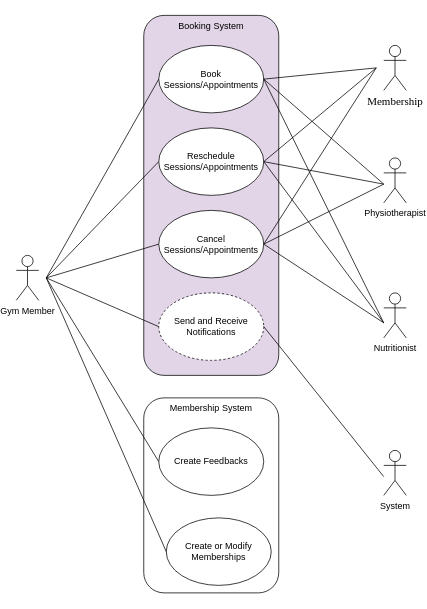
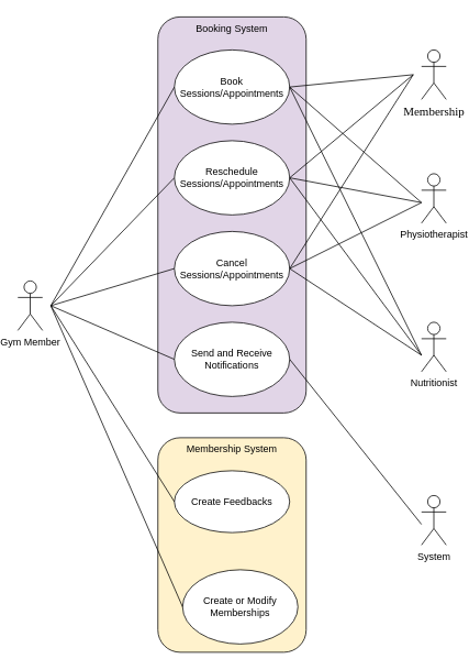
  <mxCell id="0" />
  <mxCell id="1" parent="0" />
- <mxCell id="2" value="Membership System" style="rounded=1;whiteSpace=wrap;html=1;verticalAlign=top;" parent="1" vertex="1"><mxGeometry x="190" y="530" width="180" height="260" as="geometry" /></mxCell>
+ <mxCell id="2" value="Membership System" style="rounded=1;whiteSpace=wrap;html=1;verticalAlign=top;fillColor=#fff2cc;" parent="1" vertex="1"><mxGeometry x="190" y="530" width="180" height="260" as="geometry" /></mxCell>
  <mxCell id="3" value="Booking System" style="rounded=1;whiteSpace=wrap;html=1;verticalAlign=top;fillColor=#e1d5e7;" parent="1" vertex="1"><mxGeometry x="190" y="20" width="180" height="480" as="geometry" /></mxCell>
  <mxCell id="4" value="Gym Member" style="shape=umlActor;verticalLabelPosition=bottom;verticalAlign=top;html=1;outlineConnect=0;" parent="1" vertex="1"><mxGeometry x="20" y="340" width="30" height="60" as="geometry" /></mxCell>
  <mxCell id="5" value="&lt;span id=&quot;docs-internal-guid-9bad511e-7fff-7c75-738a-3bb238ec5915&quot;&gt;&lt;span style=&quot;font-size: 11pt; font-family: Aptos; background-color: transparent; font-variant-numeric: normal; font-variant-east-asian: normal; font-variant-alternates: normal; font-variant-position: normal; vertical-align: baseline; white-space: pre-wrap;&quot;&gt;Membership&lt;/span&gt;&lt;/span&gt;" style="shape=umlActor;verticalLabelPosition=bottom;verticalAlign=top;html=1;outlineConnect=0;" parent="1" vertex="1"><mxGeometry x="510" y="60" width="30" height="60" as="geometry" /></mxCell>
  <mxCell id="6" value="Physiotherapist" style="shape=umlActor;verticalLabelPosition=bottom;verticalAlign=top;html=1;outlineConnect=0;" parent="1" vertex="1"><mxGeometry x="510" y="210" width="30" height="60" as="geometry" /></mxCell>
  <mxCell id="7" value="Nutritionist" style="shape=umlActor;verticalLabelPosition=bottom;verticalAlign=top;html=1;outlineConnect=0;" parent="1" vertex="1"><mxGeometry x="510" y="390" width="30" height="60" as="geometry" /></mxCell>
  <mxCell id="8" value="System" style="shape=umlActor;verticalLabelPosition=bottom;verticalAlign=top;html=1;outlineConnect=0;" parent="1" vertex="1"><mxGeometry x="510" y="600" width="30" height="60" as="geometry" /></mxCell>
  <mxCell id="9" value="Book Sessions/Appointments" style="ellipse;whiteSpace=wrap;html=1;" parent="1" vertex="1"><mxGeometry x="210" y="60" width="140" height="90" as="geometry" /></mxCell>
  <mxCell id="10" value="Reschedule Sessions/Appointments" style="ellipse;whiteSpace=wrap;html=1;" parent="1" vertex="1"><mxGeometry x="210" y="170" width="140" height="90" as="geometry" /></mxCell>
  <mxCell id="11" value="Cancel Sessions/Appointments" style="ellipse;whiteSpace=wrap;html=1;" parent="1" vertex="1"><mxGeometry x="210" y="280" width="140" height="90" as="geometry" /></mxCell>
- <mxCell id="12" value="Create Feedbacks" style="ellipse;whiteSpace=wrap;html=1;" parent="1" vertex="1"><mxGeometry x="210" y="570" width="140" height="90" as="geometry" /></mxCell>
+ <mxCell id="12" value="Create Feedbacks" style="ellipse;whiteSpace=wrap;html=1;" parent="1" vertex="1"><mxGeometry x="210" y="570" width="140" height="75" as="geometry" /></mxCell>
  <mxCell id="13" value="Create or Modify Memberships" style="ellipse;whiteSpace=wrap;html=1;" parent="1" vertex="1"><mxGeometry x="220" y="690" width="140" height="90" as="geometry" /></mxCell>
- <mxCell id="14" value="Send and Receive Notifications" style="ellipse;whiteSpace=wrap;html=1;dashed=1;" parent="1" vertex="1"><mxGeometry x="210" y="390" width="140" height="90" as="geometry" /></mxCell>
+ <mxCell id="14" value="Send and Receive Notifications" style="ellipse;whiteSpace=wrap;html=1;" parent="1" vertex="1"><mxGeometry x="210" y="390" width="140" height="90" as="geometry" /></mxCell>
  <mxCell id="15" value="" style="endArrow=none;html=1;rounded=0;entryX=0;entryY=0.5;entryDx=0;entryDy=0;" parent="1" target="9" edge="1"><mxGeometry width="50" height="50" relative="1" as="geometry"><mxPoint x="60" y="370" as="sourcePoint" /><mxPoint x="110" y="220" as="targetPoint" /></mxGeometry></mxCell>
  <mxCell id="16" value="" style="endArrow=none;html=1;rounded=0;entryX=0;entryY=0.5;entryDx=0;entryDy=0;" parent="1" target="10" edge="1"><mxGeometry width="50" height="50" relative="1" as="geometry"><mxPoint x="60" y="370" as="sourcePoint" /><mxPoint x="220" y="115" as="targetPoint" /></mxGeometry></mxCell>
  <mxCell id="17" value="" style="endArrow=none;html=1;rounded=0;entryX=0;entryY=0.5;entryDx=0;entryDy=0;" parent="1" target="11" edge="1"><mxGeometry width="50" height="50" relative="1" as="geometry"><mxPoint x="60" y="370" as="sourcePoint" /><mxPoint x="220" y="225" as="targetPoint" /></mxGeometry></mxCell>
  <mxCell id="18" value="" style="endArrow=none;html=1;rounded=0;entryX=0;entryY=0.5;entryDx=0;entryDy=0;" parent="1" target="14" edge="1"><mxGeometry width="50" height="50" relative="1" as="geometry"><mxPoint x="60" y="370" as="sourcePoint" /><mxPoint x="220" y="335" as="targetPoint" /></mxGeometry></mxCell>
  <mxCell id="19" value="" style="endArrow=none;html=1;rounded=0;entryX=0;entryY=0.5;entryDx=0;entryDy=0;" parent="1" target="12" edge="1"><mxGeometry width="50" height="50" relative="1" as="geometry"><mxPoint x="60" y="370" as="sourcePoint" /><mxPoint x="220" y="445" as="targetPoint" /></mxGeometry></mxCell>
  <mxCell id="20" value="" style="endArrow=none;html=1;rounded=0;entryX=0;entryY=0.5;entryDx=0;entryDy=0;" parent="1" target="13" edge="1"><mxGeometry width="50" height="50" relative="1" as="geometry"><mxPoint x="60" y="370" as="sourcePoint" /><mxPoint x="170" y="737.5" as="targetPoint" /></mxGeometry></mxCell>
  <mxCell id="21" value="" style="endArrow=none;html=1;rounded=0;exitX=1;exitY=0.5;exitDx=0;exitDy=0;" parent="1" source="9" edge="1"><mxGeometry width="50" height="50" relative="1" as="geometry"><mxPoint x="320" y="127.5" as="sourcePoint" /><mxPoint x="500" y="90" as="targetPoint" /></mxGeometry></mxCell>
  <mxCell id="22" value="" style="endArrow=none;html=1;rounded=0;exitX=1;exitY=0.5;exitDx=0;exitDy=0;" parent="1" source="10" edge="1"><mxGeometry width="50" height="50" relative="1" as="geometry"><mxPoint x="360" y="115" as="sourcePoint" /><mxPoint x="500" y="90" as="targetPoint" /></mxGeometry></mxCell>
  <mxCell id="23" value="" style="endArrow=none;html=1;rounded=0;exitX=1;exitY=0.5;exitDx=0;exitDy=0;" parent="1" source="11" edge="1"><mxGeometry width="50" height="50" relative="1" as="geometry"><mxPoint x="360" y="225" as="sourcePoint" /><mxPoint x="500" y="90" as="targetPoint" /></mxGeometry></mxCell>
  <mxCell id="24" value="" style="endArrow=none;html=1;rounded=0;exitX=1;exitY=0.5;exitDx=0;exitDy=0;" parent="1" source="9" edge="1"><mxGeometry width="50" height="50" relative="1" as="geometry"><mxPoint x="430" y="270" as="sourcePoint" /><mxPoint x="510" y="245" as="targetPoint" /></mxGeometry></mxCell>
  <mxCell id="25" value="" style="endArrow=none;html=1;rounded=0;exitX=1;exitY=0.5;exitDx=0;exitDy=0;" parent="1" source="10" edge="1"><mxGeometry width="50" height="50" relative="1" as="geometry"><mxPoint x="420" y="360" as="sourcePoint" /><mxPoint x="510" y="245" as="targetPoint" /></mxGeometry></mxCell>
  <mxCell id="26" value="" style="endArrow=none;html=1;rounded=0;exitX=1;exitY=0.5;exitDx=0;exitDy=0;" parent="1" source="11" edge="1"><mxGeometry width="50" height="50" relative="1" as="geometry"><mxPoint x="360" y="480" as="sourcePoint" /><mxPoint x="510" y="245" as="targetPoint" /></mxGeometry></mxCell>
  <mxCell id="27" value="" style="endArrow=none;html=1;rounded=0;exitX=1;exitY=0.5;exitDx=0;exitDy=0;" parent="1" source="9" edge="1"><mxGeometry width="50" height="50" relative="1" as="geometry"><mxPoint x="350" y="520" as="sourcePoint" /><mxPoint x="510" y="430" as="targetPoint" /></mxGeometry></mxCell>
  <mxCell id="28" value="" style="endArrow=none;html=1;rounded=0;exitX=1;exitY=0.5;exitDx=0;exitDy=0;" parent="1" source="10" edge="1"><mxGeometry width="50" height="50" relative="1" as="geometry"><mxPoint x="330" y="125" as="sourcePoint" /><mxPoint x="510" y="430" as="targetPoint" /></mxGeometry></mxCell>
  <mxCell id="29" value="" style="endArrow=none;html=1;rounded=0;exitX=1;exitY=0.5;exitDx=0;exitDy=0;" parent="1" source="11" edge="1"><mxGeometry width="50" height="50" relative="1" as="geometry"><mxPoint x="320" y="260" as="sourcePoint" /><mxPoint x="510" y="430" as="targetPoint" /></mxGeometry></mxCell>
  <mxCell id="30" value="" style="endArrow=none;html=1;rounded=0;exitX=1;exitY=0.5;exitDx=0;exitDy=0;" parent="1" source="14" edge="1"><mxGeometry width="50" height="50" relative="1" as="geometry"><mxPoint x="350" y="530" as="sourcePoint" /><mxPoint x="510" y="635" as="targetPoint" /></mxGeometry></mxCell>
